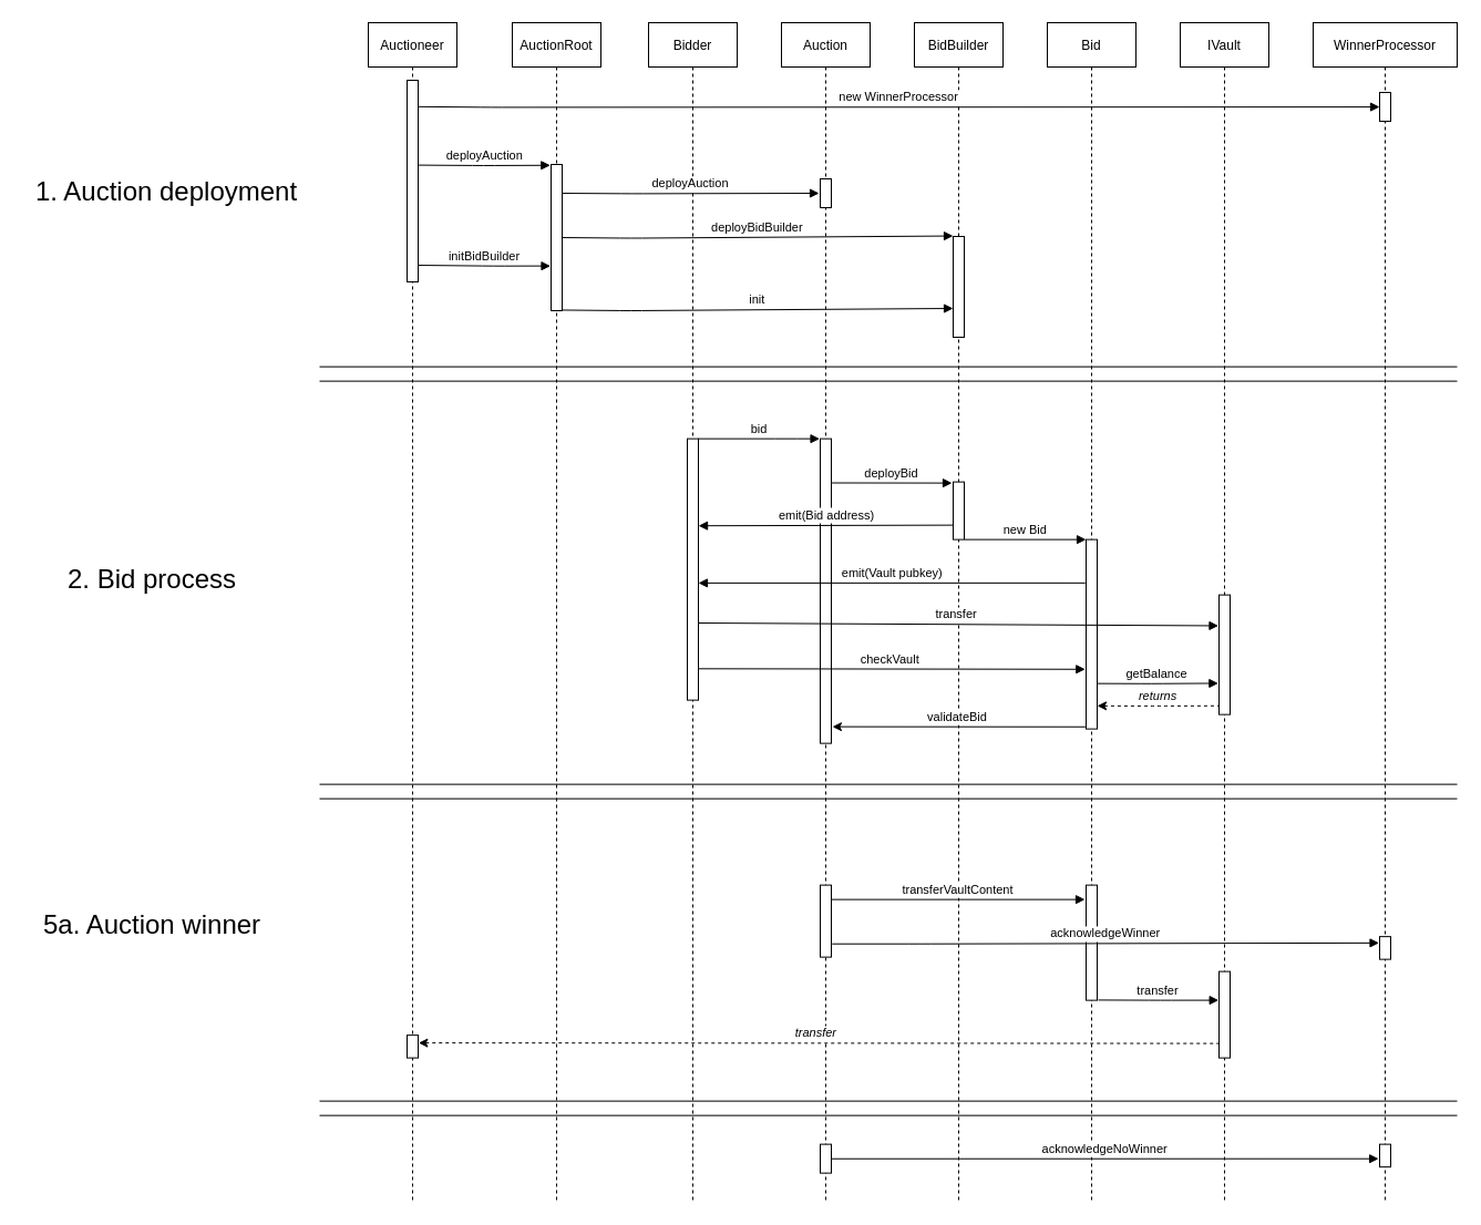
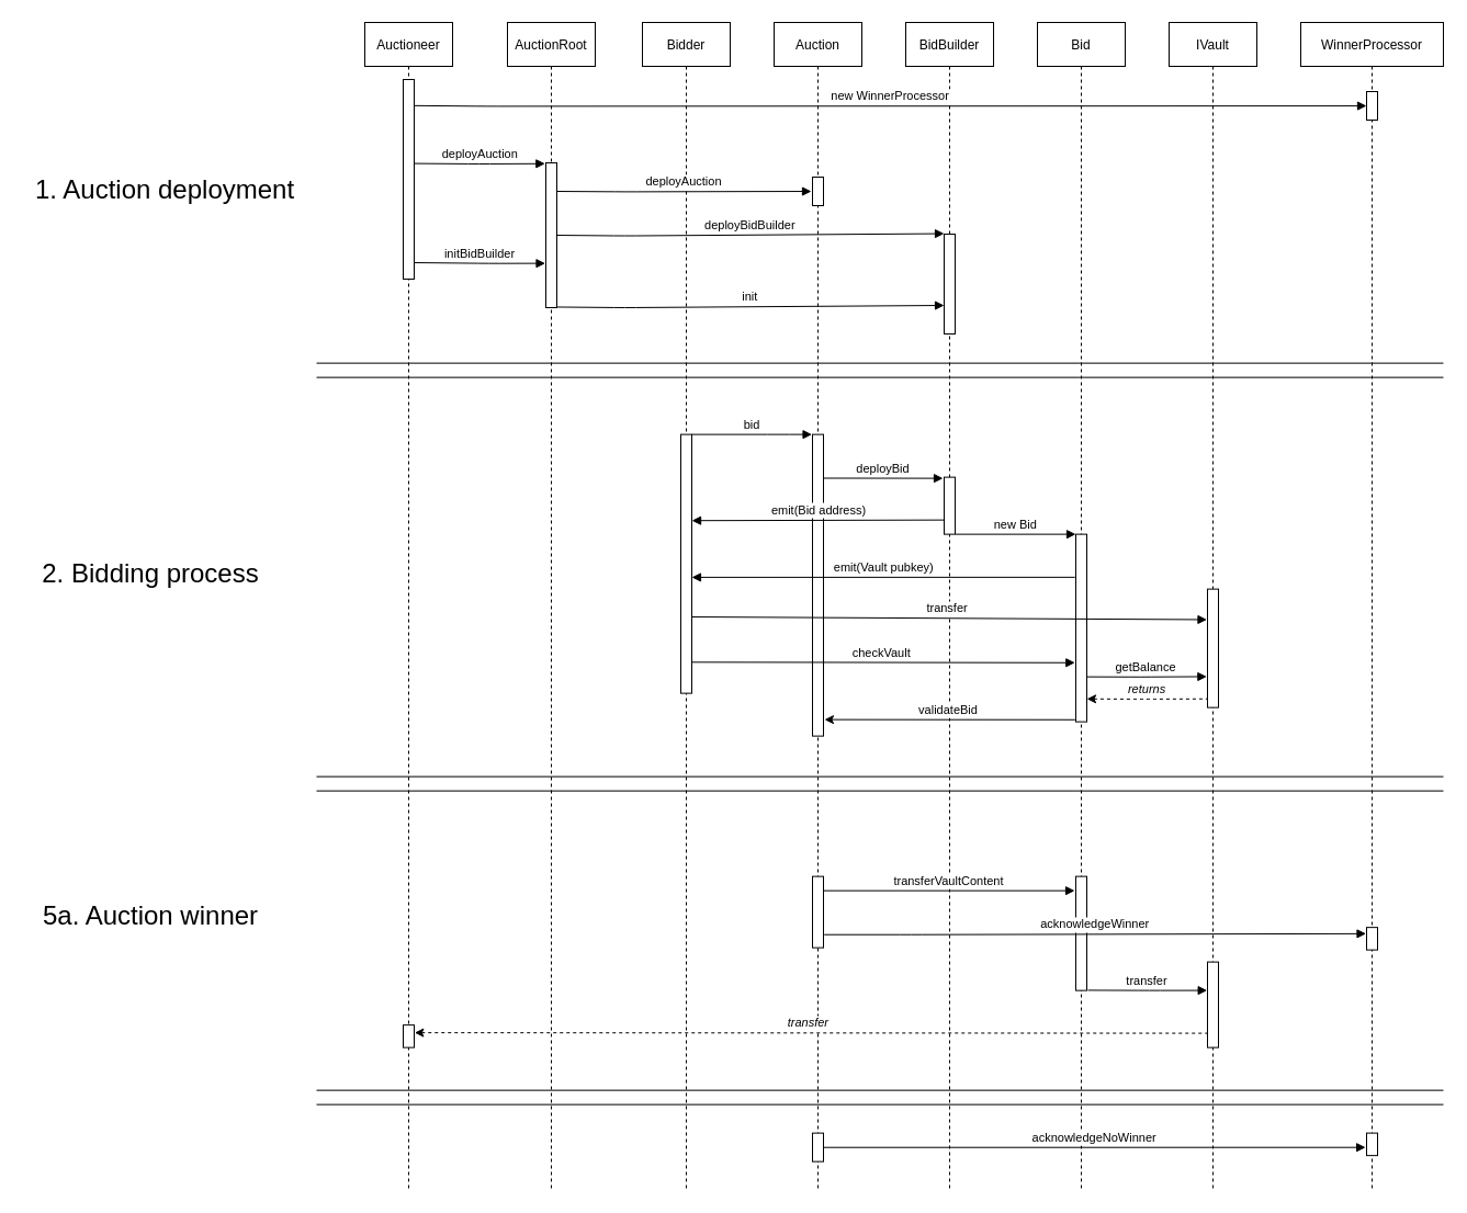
  <mxCell id="0" />
  <mxCell id="1" parent="0" />
  <mxCell id="2" value="Auction" style="shape=umlLifeline;perimeter=lifelinePerimeter;container=1;collapsible=0;recursiveResize=0;rounded=0;shadow=0;strokeWidth=1;" vertex="1" parent="1"><mxGeometry x="705" y="20" width="80" height="1064" as="geometry" /></mxCell>
  <mxCell id="3" value="" style="points=[];perimeter=orthogonalPerimeter;rounded=0;shadow=0;strokeWidth=1;" vertex="1" parent="2"><mxGeometry x="35" y="375.63" width="10" height="275" as="geometry" /></mxCell>
  <mxCell id="4" value="" style="points=[];perimeter=orthogonalPerimeter;rounded=0;shadow=0;strokeWidth=1;" vertex="1" parent="1"><mxGeometry x="740" y="161" width="10" height="26" as="geometry" /></mxCell>
  <mxCell id="5" value="Bidder" style="shape=umlLifeline;perimeter=lifelinePerimeter;container=1;collapsible=0;recursiveResize=0;rounded=0;shadow=0;strokeWidth=1;" parent="1" vertex="1"><mxGeometry x="585" y="20" width="80" height="1064" as="geometry" /></mxCell>
  <mxCell id="6" value="" style="points=[];perimeter=orthogonalPerimeter;rounded=0;shadow=0;strokeWidth=1;" parent="5" vertex="1"><mxGeometry x="35" y="375.63" width="10" height="236" as="geometry" /></mxCell>
  <mxCell id="7" value="bid" style="verticalAlign=bottom;endArrow=block;shadow=0;strokeWidth=1;entryX=-0.046;entryY=0;entryDx=0;entryDy=0;entryPerimeter=0;" parent="1" source="6" target="3" edge="1"><mxGeometry relative="1" as="geometry"><mxPoint x="810" y="191.63" as="sourcePoint" /><mxPoint x="735" y="369.63" as="targetPoint" /><Array as="points"><mxPoint x="709" y="395.63" /></Array></mxGeometry></mxCell>
  <mxCell id="8" value="deployBid" style="verticalAlign=bottom;endArrow=block;shadow=0;strokeWidth=1;exitX=1.053;exitY=0.145;exitDx=0;exitDy=0;exitPerimeter=0;" edge="1" parent="1" source="3"><mxGeometry x="-0.006" relative="1" as="geometry"><mxPoint x="930" y="191.63" as="sourcePoint" /><mxPoint x="859" y="435.63" as="targetPoint" /><Array as="points" /><mxPoint as="offset" /></mxGeometry></mxCell>
  <mxCell id="9" value="BidBuilder" style="shape=umlLifeline;perimeter=lifelinePerimeter;container=1;collapsible=0;recursiveResize=0;rounded=0;shadow=0;strokeWidth=1;" vertex="1" parent="1"><mxGeometry x="825" y="20" width="80" height="1064" as="geometry" /></mxCell>
  <mxCell id="10" value="new Bid" style="verticalAlign=bottom;endArrow=block;shadow=0;strokeWidth=1;exitX=1.033;exitY=1;exitDx=0;exitDy=0;exitPerimeter=0;" edge="1" parent="1" source="26"><mxGeometry x="-0.006" relative="1" as="geometry"><mxPoint x="875" y="481.63" as="sourcePoint" /><mxPoint x="980" y="486.63" as="targetPoint" /><Array as="points" /><mxPoint as="offset" /></mxGeometry></mxCell>
  <mxCell id="11" value="Bid" style="shape=umlLifeline;perimeter=lifelinePerimeter;container=1;collapsible=0;recursiveResize=0;rounded=0;shadow=0;strokeWidth=1;" vertex="1" parent="1"><mxGeometry x="945" y="20" width="80" height="1064" as="geometry" /></mxCell>
  <mxCell id="12" value="" style="points=[];perimeter=orthogonalPerimeter;rounded=0;shadow=0;strokeWidth=1;" vertex="1" parent="11"><mxGeometry x="35" y="466.63" width="10" height="171" as="geometry" /></mxCell>
  <mxCell id="13" value="emit(Vault pubkey)" style="verticalAlign=bottom;endArrow=block;shadow=0;strokeWidth=1;entryX=0.998;entryY=0.552;entryDx=0;entryDy=0;entryPerimeter=0;exitX=-0.072;exitY=0.408;exitDx=0;exitDy=0;exitPerimeter=0;" edge="1" parent="1" target="6"><mxGeometry x="-0.006" relative="1" as="geometry"><mxPoint x="979.28" y="525.854" as="sourcePoint" /><mxPoint x="630.96" y="525.646" as="targetPoint" /><Array as="points" /><mxPoint as="offset" /></mxGeometry></mxCell>
  <mxCell id="14" value="IVault" style="shape=umlLifeline;perimeter=lifelinePerimeter;container=1;collapsible=0;recursiveResize=0;rounded=0;shadow=0;strokeWidth=1;" vertex="1" parent="1"><mxGeometry x="1065" y="20" width="80" height="1064" as="geometry" /></mxCell>
  <mxCell id="15" value="" style="points=[];perimeter=orthogonalPerimeter;rounded=0;shadow=0;strokeWidth=1;" vertex="1" parent="14"><mxGeometry x="35" y="516.63" width="10" height="108" as="geometry" /></mxCell>
  <mxCell id="16" value="transfer" style="verticalAlign=bottom;endArrow=block;shadow=0;strokeWidth=1;exitX=1.006;exitY=0.705;exitDx=0;exitDy=0;exitPerimeter=0;entryX=-0.052;entryY=0.258;entryDx=0;entryDy=0;entryPerimeter=0;" edge="1" parent="1" source="6" target="15"><mxGeometry x="-0.006" relative="1" as="geometry"><mxPoint x="630.48" y="292.64" as="sourcePoint" /><mxPoint x="1099" y="561.63" as="targetPoint" /><Array as="points" /><mxPoint as="offset" /></mxGeometry></mxCell>
  <mxCell id="17" value="checkVault" style="verticalAlign=bottom;endArrow=block;shadow=0;strokeWidth=1;exitX=1.026;exitY=0.88;exitDx=0;exitDy=0;exitPerimeter=0;entryX=-0.077;entryY=0.685;entryDx=0;entryDy=0;entryPerimeter=0;" edge="1" parent="1" source="6" target="12"><mxGeometry x="-0.006" relative="1" as="geometry"><mxPoint x="630" y="320.63" as="sourcePoint" /><mxPoint x="979" y="331.63" as="targetPoint" /><Array as="points" /><mxPoint as="offset" /></mxGeometry></mxCell>
  <mxCell id="18" value="getBalance" style="verticalAlign=bottom;endArrow=block;shadow=0;strokeWidth=1;exitX=1.031;exitY=0.749;exitDx=0;exitDy=0;exitPerimeter=0;entryX=-0.065;entryY=0.739;entryDx=0;entryDy=0;entryPerimeter=0;" edge="1" parent="1" target="15"><mxGeometry x="-0.006" relative="1" as="geometry"><mxPoint x="990" y="616.63" as="sourcePoint" /><mxPoint x="1086" y="616.63" as="targetPoint" /><Array as="points"><mxPoint x="1038.69" y="616.79" /></Array><mxPoint as="offset" /></mxGeometry></mxCell>
  <mxCell id="19" value="returns" style="verticalAlign=bottom;endArrow=none;shadow=0;strokeWidth=1;exitX=1.037;exitY=0.875;exitDx=0;exitDy=0;exitPerimeter=0;startArrow=classic;startFill=1;endFill=0;sketch=0;rounded=1;fixDash=0;snapToPoint=0;fontStyle=2;dashed=1;entryX=-0.011;entryY=0.927;entryDx=0;entryDy=0;entryPerimeter=0;" edge="1" parent="1" target="15"><mxGeometry x="-0.006" relative="1" as="geometry"><mxPoint x="990.06" y="636.79" as="sourcePoint" /><mxPoint x="1099" y="636.63" as="targetPoint" /><Array as="points"><mxPoint x="1043.38" y="636.95" /></Array><mxPoint as="offset" /></mxGeometry></mxCell>
  <mxCell id="20" value="validateBid" style="verticalAlign=bottom;endArrow=none;shadow=0;strokeWidth=1;entryX=-0.065;entryY=0.989;entryDx=0;entryDy=0;entryPerimeter=0;startArrow=classic;startFill=1;endFill=0;sketch=0;rounded=1;fixDash=0;snapToPoint=0;" edge="1" parent="1" target="12"><mxGeometry x="-0.006" relative="1" as="geometry"><mxPoint x="751" y="655.63" as="sourcePoint" /><mxPoint x="974.37" y="361.74" as="targetPoint" /><Array as="points" /><mxPoint as="offset" /></mxGeometry></mxCell>
  <mxCell id="21" value="emit(Bid address)" style="verticalAlign=bottom;endArrow=block;shadow=0;strokeWidth=1;entryX=1.007;entryY=0.333;entryDx=0;entryDy=0;entryPerimeter=0;" edge="1" parent="1" target="6"><mxGeometry x="-0.006" relative="1" as="geometry"><mxPoint x="860" y="473.63" as="sourcePoint" /><mxPoint x="631" y="473.63" as="targetPoint" /><Array as="points" /><mxPoint as="offset" /></mxGeometry></mxCell>
  <mxCell id="22" value="" style="points=[];perimeter=orthogonalPerimeter;rounded=0;shadow=0;strokeWidth=1;" vertex="1" parent="1"><mxGeometry x="740" y="798.63" width="10" height="65" as="geometry" /></mxCell>
  <mxCell id="23" value="" style="points=[];perimeter=orthogonalPerimeter;rounded=0;shadow=0;strokeWidth=1;" vertex="1" parent="1"><mxGeometry x="980" y="798.63" width="10" height="104" as="geometry" /></mxCell>
  <mxCell id="24" value="WinnerProcessor" style="shape=umlLifeline;perimeter=lifelinePerimeter;container=1;collapsible=0;recursiveResize=0;rounded=0;shadow=0;strokeWidth=1;" vertex="1" parent="1"><mxGeometry x="1185" y="20" width="130" height="1064" as="geometry" /></mxCell>
  <mxCell id="25" value="" style="points=[];perimeter=orthogonalPerimeter;rounded=0;shadow=0;strokeWidth=1;" vertex="1" parent="24"><mxGeometry x="60" y="825.13" width="10" height="20.5" as="geometry" /></mxCell>
  <mxCell id="26" value="" style="points=[];perimeter=orthogonalPerimeter;rounded=0;shadow=0;strokeWidth=1;" vertex="1" parent="1"><mxGeometry x="860" y="434.63" width="10" height="52" as="geometry" /></mxCell>
  <mxCell id="27" value="Auctioneer" style="shape=umlLifeline;perimeter=lifelinePerimeter;container=1;collapsible=0;recursiveResize=0;rounded=0;shadow=0;strokeWidth=1;" vertex="1" parent="1"><mxGeometry x="332" y="20" width="80" height="1064" as="geometry" /></mxCell>
  <mxCell id="28" value="" style="points=[];perimeter=orthogonalPerimeter;rounded=0;shadow=0;strokeWidth=1;" vertex="1" parent="27"><mxGeometry x="35" y="52" width="10" height="182" as="geometry" /></mxCell>
  <mxCell id="29" value="AuctionRoot" style="shape=umlLifeline;perimeter=lifelinePerimeter;container=1;collapsible=0;recursiveResize=0;rounded=0;shadow=0;strokeWidth=1;" vertex="1" parent="1"><mxGeometry x="462" y="20" width="80" height="1064" as="geometry" /></mxCell>
  <mxCell id="30" value="" style="points=[];perimeter=orthogonalPerimeter;rounded=0;shadow=0;strokeWidth=1;" vertex="1" parent="29"><mxGeometry x="35" y="128" width="10" height="132" as="geometry" /></mxCell>
  <mxCell id="31" value="deployAuction" style="verticalAlign=bottom;endArrow=block;shadow=0;strokeWidth=1;exitX=1.026;exitY=0.227;exitDx=0;exitDy=0;exitPerimeter=0;entryX=-0.07;entryY=0.228;entryDx=0;entryDy=0;entryPerimeter=0;" edge="1" parent="1"><mxGeometry relative="1" as="geometry"><mxPoint x="377.26" y="148.59" as="sourcePoint" /><mxPoint x="496.3" y="148.76" as="targetPoint" /><Array as="points"><mxPoint x="436" y="149" /></Array></mxGeometry></mxCell>
  <mxCell id="32" value="deployAuction" style="verticalAlign=bottom;endArrow=block;shadow=0;strokeWidth=1;" edge="1" parent="1"><mxGeometry relative="1" as="geometry"><mxPoint x="507" y="174" as="sourcePoint" /><mxPoint x="739" y="174" as="targetPoint" /><Array as="points"><mxPoint x="569.7" y="174.41" /></Array></mxGeometry></mxCell>
  <mxCell id="33" value="deployBidBuilder" style="verticalAlign=bottom;endArrow=block;shadow=0;strokeWidth=1;exitX=1.019;exitY=0.152;exitDx=0;exitDy=0;exitPerimeter=0;entryX=0;entryY=-0.005;entryDx=0;entryDy=0;entryPerimeter=0;" edge="1" parent="1" target="35"><mxGeometry relative="1" as="geometry"><mxPoint x="506.33" y="214" as="sourcePoint" /><mxPoint x="852" y="214" as="targetPoint" /><Array as="points"><mxPoint x="568.84" y="214.57" /></Array></mxGeometry></mxCell>
  <mxCell id="34" value="initBidBuilder" style="verticalAlign=bottom;endArrow=block;shadow=0;strokeWidth=1;exitX=1.049;exitY=0.461;exitDx=0;exitDy=0;exitPerimeter=0;" edge="1" parent="1"><mxGeometry relative="1" as="geometry"><mxPoint x="377" y="239" as="sourcePoint" /><mxPoint x="496.51" y="239.63" as="targetPoint" /><Array as="points"><mxPoint x="445.19" y="239.7" /></Array></mxGeometry></mxCell>
  <mxCell id="35" value="" style="points=[];perimeter=orthogonalPerimeter;rounded=0;shadow=0;strokeWidth=1;" vertex="1" parent="1"><mxGeometry x="860" y="213" width="10" height="91" as="geometry" /></mxCell>
  <mxCell id="36" value="new WinnerProcessor" style="verticalAlign=bottom;endArrow=block;shadow=0;strokeWidth=1;exitX=1.01;exitY=0.131;exitDx=0;exitDy=0;exitPerimeter=0;entryX=-0.002;entryY=0.503;entryDx=0;entryDy=0;entryPerimeter=0;" edge="1" parent="1" source="28" target="37"><mxGeometry relative="1" as="geometry"><mxPoint x="384" y="96" as="sourcePoint" /><mxPoint x="1242" y="96" as="targetPoint" /><Array as="points"><mxPoint x="442.74" y="96.41" /></Array></mxGeometry></mxCell>
  <mxCell id="37" value="" style="points=[];perimeter=orthogonalPerimeter;rounded=0;shadow=0;strokeWidth=1;" vertex="1" parent="1"><mxGeometry x="1245" y="83" width="10" height="26" as="geometry" /></mxCell>
  <mxCell id="38" value="transferVaultContent" style="verticalAlign=bottom;endArrow=block;shadow=0;strokeWidth=1;" edge="1" parent="1"><mxGeometry relative="1" as="geometry"><mxPoint x="750.46" y="811.63" as="sourcePoint" /><mxPoint x="979" y="811.63" as="targetPoint" /><Array as="points"><mxPoint x="829.46" y="811.63" /></Array></mxGeometry></mxCell>
  <mxCell id="39" value="" style="points=[];perimeter=orthogonalPerimeter;rounded=0;shadow=0;strokeWidth=1;" vertex="1" parent="1"><mxGeometry x="1100" y="876.63" width="10" height="78" as="geometry" /></mxCell>
  <mxCell id="40" value="transfer" style="verticalAlign=bottom;endArrow=block;shadow=0;strokeWidth=1;exitX=1.1;exitY=0.873;exitDx=0;exitDy=0;exitPerimeter=0;entryX=-0.033;entryY=0.249;entryDx=0;entryDy=0;entryPerimeter=0;" edge="1" parent="1"><mxGeometry relative="1" as="geometry"><mxPoint x="991" y="902.422" as="sourcePoint" /><mxPoint x="1099.67" y="902.578" as="targetPoint" /><Array as="points"><mxPoint x="1047" y="902.63" /></Array></mxGeometry></mxCell>
  <mxCell id="41" value="acknowledgeWinner" style="verticalAlign=bottom;endArrow=block;shadow=0;strokeWidth=1;entryX=-0.048;entryY=0.28;entryDx=0;entryDy=0;entryPerimeter=0;" edge="1" parent="1" target="25"><mxGeometry relative="1" as="geometry"><mxPoint x="750.73" y="851.71" as="sourcePoint" /><mxPoint x="1229" y="849.63" as="targetPoint" /><Array as="points"><mxPoint x="829.73" y="851.71" /></Array></mxGeometry></mxCell>
  <mxCell id="42" value="" style="endArrow=none;html=1;shadow=0;" edge="1" parent="1"><mxGeometry width="50" height="50" relative="1" as="geometry"><mxPoint x="288" y="330.63" as="sourcePoint" /><mxPoint x="1315" y="330.63" as="targetPoint" /></mxGeometry></mxCell>
  <mxCell id="43" value="" style="endArrow=none;html=1;shadow=0;" edge="1" parent="1"><mxGeometry width="50" height="50" relative="1" as="geometry"><mxPoint x="288" y="343.63" as="sourcePoint" /><mxPoint x="1315" y="343.63" as="targetPoint" /></mxGeometry></mxCell>
  <mxCell id="44" value="" style="endArrow=none;html=1;shadow=0;" edge="1" parent="1"><mxGeometry width="50" height="50" relative="1" as="geometry"><mxPoint x="288" y="707.63" as="sourcePoint" /><mxPoint x="1315" y="707.63" as="targetPoint" /></mxGeometry></mxCell>
  <mxCell id="45" value="" style="endArrow=none;html=1;shadow=0;" edge="1" parent="1"><mxGeometry width="50" height="50" relative="1" as="geometry"><mxPoint x="288" y="720.63" as="sourcePoint" /><mxPoint x="1315" y="720.63" as="targetPoint" /></mxGeometry></mxCell>
  <mxCell id="46" value="&lt;font style=&quot;font-size: 24px&quot;&gt;1. Auction deployment&lt;/font&gt;" style="text;html=1;strokeColor=none;fillColor=none;align=center;verticalAlign=middle;whiteSpace=wrap;rounded=0;" vertex="1" parent="1"><mxGeometry x="20" y="163" width="260" height="20" as="geometry" /></mxCell>
- <mxCell id="47" value="&lt;font style=&quot;font-size: 24px&quot;&gt;2. Bid process&lt;/font&gt;" style="text;html=1;strokeColor=none;fillColor=none;align=center;verticalAlign=middle;whiteSpace=wrap;rounded=0;" vertex="1" parent="1"><mxGeometry x="33" y="512.63" width="208" height="20" as="geometry" /></mxCell>
+ <mxCell id="47" value="&lt;font style=&quot;font-size: 24px&quot;&gt;2. Bidding process&lt;/font&gt;" style="text;html=1;strokeColor=none;fillColor=none;align=center;verticalAlign=middle;whiteSpace=wrap;rounded=0;" vertex="1" parent="1"><mxGeometry x="33" y="512.63" width="208" height="20" as="geometry" /></mxCell>
  <mxCell id="48" value="&lt;span style=&quot;font-size: 24px&quot;&gt;5a. Auction winner&lt;/span&gt;" style="text;html=1;strokeColor=none;fillColor=none;align=center;verticalAlign=middle;whiteSpace=wrap;rounded=0;" vertex="1" parent="1"><mxGeometry x="33" y="824.63" width="208" height="20" as="geometry" /></mxCell>
  <mxCell id="49" value="" style="endArrow=none;html=1;shadow=0;" edge="1" parent="1"><mxGeometry width="50" height="50" relative="1" as="geometry"><mxPoint x="288" y="993.63" as="sourcePoint" /><mxPoint x="1315" y="993.63" as="targetPoint" /></mxGeometry></mxCell>
  <mxCell id="50" value="" style="endArrow=none;html=1;shadow=0;" edge="1" parent="1"><mxGeometry width="50" height="50" relative="1" as="geometry"><mxPoint x="288" y="1006.63" as="sourcePoint" /><mxPoint x="1315" y="1006.63" as="targetPoint" /></mxGeometry></mxCell>
  <mxCell id="51" value="" style="points=[];perimeter=orthogonalPerimeter;rounded=0;shadow=0;strokeWidth=1;" vertex="1" parent="1"><mxGeometry x="740" y="1032.63" width="10" height="26" as="geometry" /></mxCell>
  <mxCell id="52" value="" style="points=[];perimeter=orthogonalPerimeter;rounded=0;shadow=0;strokeWidth=1;" vertex="1" parent="1"><mxGeometry x="1245" y="1032.63" width="10" height="20.5" as="geometry" /></mxCell>
  <mxCell id="53" value="acknowledgeNoWinner" style="verticalAlign=bottom;endArrow=block;shadow=0;strokeWidth=1;entryX=-0.091;entryY=0.637;entryDx=0;entryDy=0;entryPerimeter=0;exitX=1.011;exitY=0.504;exitDx=0;exitDy=0;exitPerimeter=0;" edge="1" parent="1" target="52" source="51"><mxGeometry relative="1" as="geometry"><mxPoint x="750.73" y="1085.71" as="sourcePoint" /><mxPoint x="1244.67" y="1088.866" as="targetPoint" /><Array as="points" /></mxGeometry></mxCell>
  <mxCell id="54" value="transfer" style="verticalAlign=bottom;endArrow=none;shadow=0;strokeWidth=1;startArrow=classic;startFill=1;endFill=0;sketch=0;rounded=1;fixDash=0;snapToPoint=0;entryX=-0.016;entryY=0.833;entryDx=0;entryDy=0;entryPerimeter=0;exitX=1.038;exitY=0.341;exitDx=0;exitDy=0;exitPerimeter=0;dashed=1;fontStyle=2" edge="1" parent="1" source="55" target="39"><mxGeometry x="-0.006" relative="1" as="geometry"><mxPoint x="384" y="941.63" as="sourcePoint" /><mxPoint x="1086" y="941.63" as="targetPoint" /><Array as="points" /><mxPoint as="offset" /></mxGeometry></mxCell>
  <mxCell id="55" value="" style="points=[];perimeter=orthogonalPerimeter;rounded=0;shadow=0;strokeWidth=1;" vertex="1" parent="1"><mxGeometry x="367" y="934.13" width="10" height="20.5" as="geometry" /></mxCell>
  <mxCell id="56" value="init" style="verticalAlign=bottom;endArrow=block;shadow=0;strokeWidth=1;exitX=1.019;exitY=0.152;exitDx=0;exitDy=0;exitPerimeter=0;entryX=0;entryY=-0.005;entryDx=0;entryDy=0;entryPerimeter=0;" edge="1" parent="1"><mxGeometry relative="1" as="geometry"><mxPoint x="506.33" y="279.46" as="sourcePoint" /><mxPoint x="860" y="278.005" as="targetPoint" /><Array as="points"><mxPoint x="568.84" y="280.03" /></Array></mxGeometry></mxCell>
